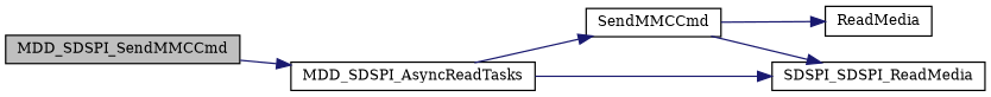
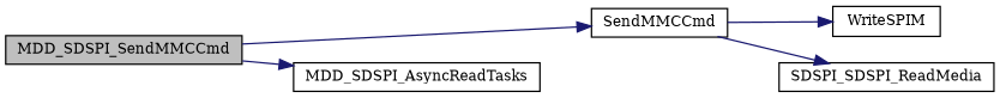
  digraph {
    fontname="DejaVu Serif"
    rankdir=LR
    node [color=black fillcolor=white fontname="DejaVu Serif" fontsize=10 shape=record style=filled]
    edge [color=midnightblue fontname="DejaVu Serif" fontsize=10 labelfontname=Helvetica labelfontsize=10 style=solid]
    n1 [fillcolor=grey75 fontcolor=black height=0.2 label=MDD_SDSPI_SendMMCCmd width=0.4]
    n2 [height=0.2 label=MDD_SDSPI_AsyncReadTasks width=0.4]
    n3 [height=0.2 label=SendMMCCmd width=0.4]
    n4 [height=0.2 label=SDSPI_SDSPI_ReadMedia width=0.4]
-   n5 [height=0.2 label=ReadMedia width=0.4]
+   n5 [height=0.2 label=WriteSPIM width=0.4]
    n1 -> n2
-   n2 -> n3
-   n2 -> n4
+   n1 -> n3
    n3 -> n4
    n3 -> n5
  }
